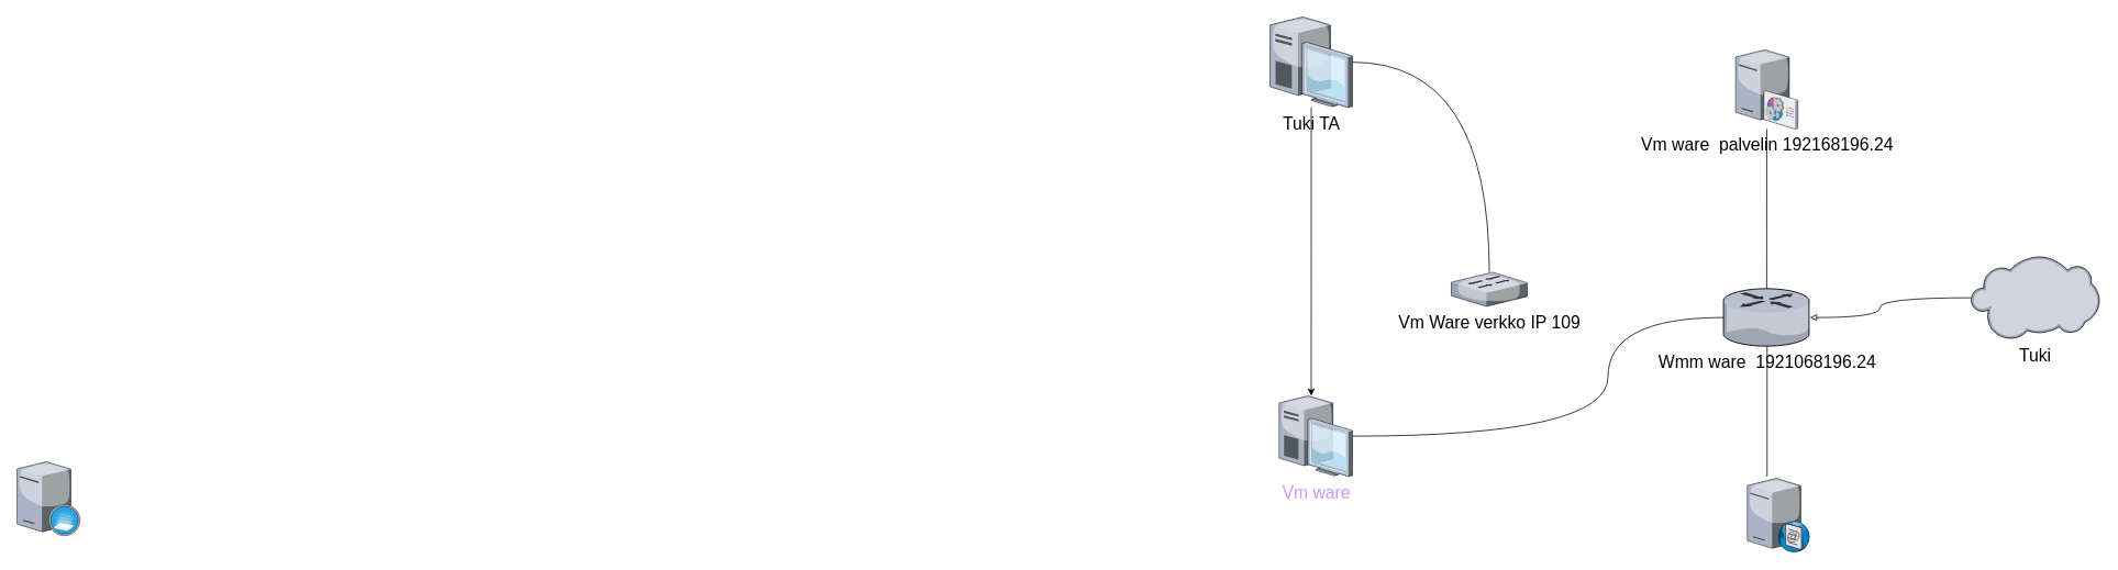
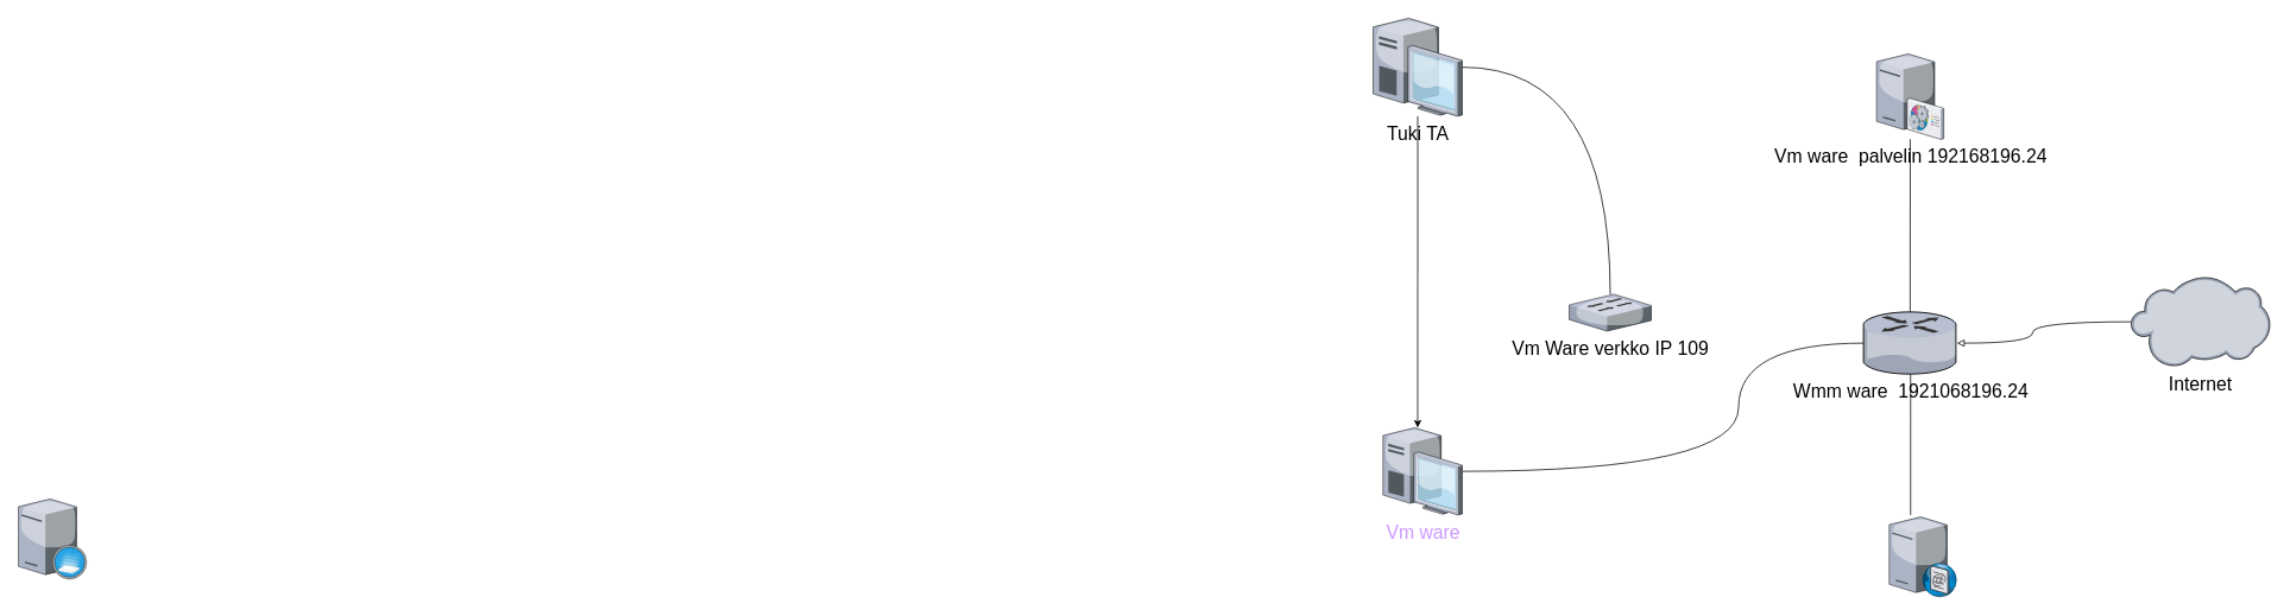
  <mxCell id="0" />
  <mxCell id="1" parent="0" />
  <mxCell id="2" style="edgeStyle=orthogonalEdgeStyle;rounded=0;orthogonalLoop=1;jettySize=auto;html=1;fontSize=21;" edge="1" parent="1" source="4"><mxGeometry relative="1" as="geometry"><mxPoint x="1589.95" y="480" as="targetPoint" /></mxGeometry></mxCell>
  <mxCell id="3" style="edgeStyle=orthogonalEdgeStyle;orthogonalLoop=1;jettySize=auto;html=1;fontSize=21;endArrow=none;endFill=0;curved=1;" edge="1" parent="1" source="4" target="7"><mxGeometry relative="1" as="geometry" /></mxCell>
  <mxCell id="4" value="Tuki TA" style="verticalLabelPosition=bottom;aspect=fixed;html=1;verticalAlign=top;strokeColor=none;align=center;outlineConnect=0;shape=mxgraph.citrix.desktop;fontSize=21;" vertex="1" parent="1"><mxGeometry x="1540" y="20" width="99.9" height="110" as="geometry" /></mxCell>
  <mxCell id="5" style="edgeStyle=orthogonalEdgeStyle;curved=1;orthogonalLoop=1;jettySize=auto;html=1;endArrow=none;endFill=0;fontSize=21;" edge="1" parent="1" source="6" target="15"><mxGeometry relative="1" as="geometry"><Array as="points"><mxPoint x="1950" y="529" /><mxPoint x="1950" y="385" /></Array></mxGeometry></mxCell>
  <mxCell id="6" value="&lt;font color=&quot;#cc99ff&quot;&gt;Vm ware&lt;/font&gt;" style="verticalLabelPosition=bottom;aspect=fixed;html=1;verticalAlign=top;strokeColor=none;align=center;outlineConnect=0;shape=mxgraph.citrix.desktop;fontSize=21;" vertex="1" parent="1"><mxGeometry x="1551" y="480" width="89" height="98" as="geometry" /></mxCell>
  <mxCell id="7" value="Vm Ware verkko IP 109" style="verticalLabelPosition=bottom;aspect=fixed;html=1;verticalAlign=top;strokeColor=none;align=center;outlineConnect=0;shape=mxgraph.citrix.switch;fontSize=21;" vertex="1" parent="1"><mxGeometry x="1760" y="330" width="92" height="41.5" as="geometry" /></mxCell>
  <mxCell id="8" style="edgeStyle=orthogonalEdgeStyle;curved=1;orthogonalLoop=1;jettySize=auto;html=1;endArrow=none;endFill=0;fontSize=21;" edge="1" parent="1" source="9" target="15"><mxGeometry relative="1" as="geometry" /></mxCell>
  <mxCell id="9" value="Vm ware&amp;nbsp; palvelin 192168196.24" style="verticalLabelPosition=bottom;aspect=fixed;html=1;verticalAlign=top;strokeColor=none;align=center;outlineConnect=0;shape=mxgraph.citrix.command_center;fontSize=21;" vertex="1" parent="1"><mxGeometry x="2104.75" y="60" width="75.5" height="96" as="geometry" /></mxCell>
  <mxCell id="10" value="" style="verticalLabelPosition=bottom;aspect=fixed;html=1;verticalAlign=top;strokeColor=none;align=center;outlineConnect=0;shape=mxgraph.citrix.xenserver;fontSize=21;" vertex="1" parent="1"><mxGeometry x="20" y="560" width="76.5" height="90" as="geometry" /></mxCell>
  <mxCell id="11" style="edgeStyle=orthogonalEdgeStyle;curved=1;orthogonalLoop=1;jettySize=auto;html=1;endArrow=none;endFill=0;fontSize=21;" edge="1" parent="1" source="12" target="15"><mxGeometry relative="1" as="geometry"><Array as="points"><mxPoint x="2143" y="540" /><mxPoint x="2143" y="540" /></Array></mxGeometry></mxCell>
  <mxCell id="12" value="" style="verticalLabelPosition=bottom;aspect=fixed;html=1;verticalAlign=top;strokeColor=none;align=center;outlineConnect=0;shape=mxgraph.citrix.smtp_server;fontSize=21;" vertex="1" parent="1"><mxGeometry x="2119" y="578" width="76" height="92" as="geometry" /></mxCell>
  <mxCell id="13" style="edgeStyle=orthogonalEdgeStyle;curved=1;orthogonalLoop=1;jettySize=auto;html=1;endArrow=block;endFill=0;fontSize=21;" edge="1" parent="1" source="14" target="15"><mxGeometry relative="1" as="geometry"><Array as="points"><mxPoint x="2280" y="361" /><mxPoint x="2280" y="385" /></Array></mxGeometry></mxCell>
- <mxCell id="14" value="Tuki" style="verticalLabelPosition=bottom;aspect=fixed;html=1;verticalAlign=top;strokeColor=none;align=center;outlineConnect=0;shape=mxgraph.citrix.cloud;fontSize=21;" vertex="1" parent="1"><mxGeometry x="2390" y="310" width="156.3" height="102" as="geometry" /></mxCell>
+ <mxCell id="14" value="Internet" style="verticalLabelPosition=bottom;aspect=fixed;html=1;verticalAlign=top;strokeColor=none;align=center;outlineConnect=0;shape=mxgraph.citrix.cloud;fontSize=21;" vertex="1" parent="1"><mxGeometry x="2390" y="310" width="156.3" height="102" as="geometry" /></mxCell>
  <mxCell id="15" value="Wmm ware&amp;nbsp; 1921068196.24" style="verticalLabelPosition=bottom;aspect=fixed;html=1;verticalAlign=top;strokeColor=none;align=center;outlineConnect=0;shape=mxgraph.citrix.router;fontSize=21;" vertex="1" parent="1"><mxGeometry x="2090" y="350" width="105" height="69.68" as="geometry" /></mxCell>
